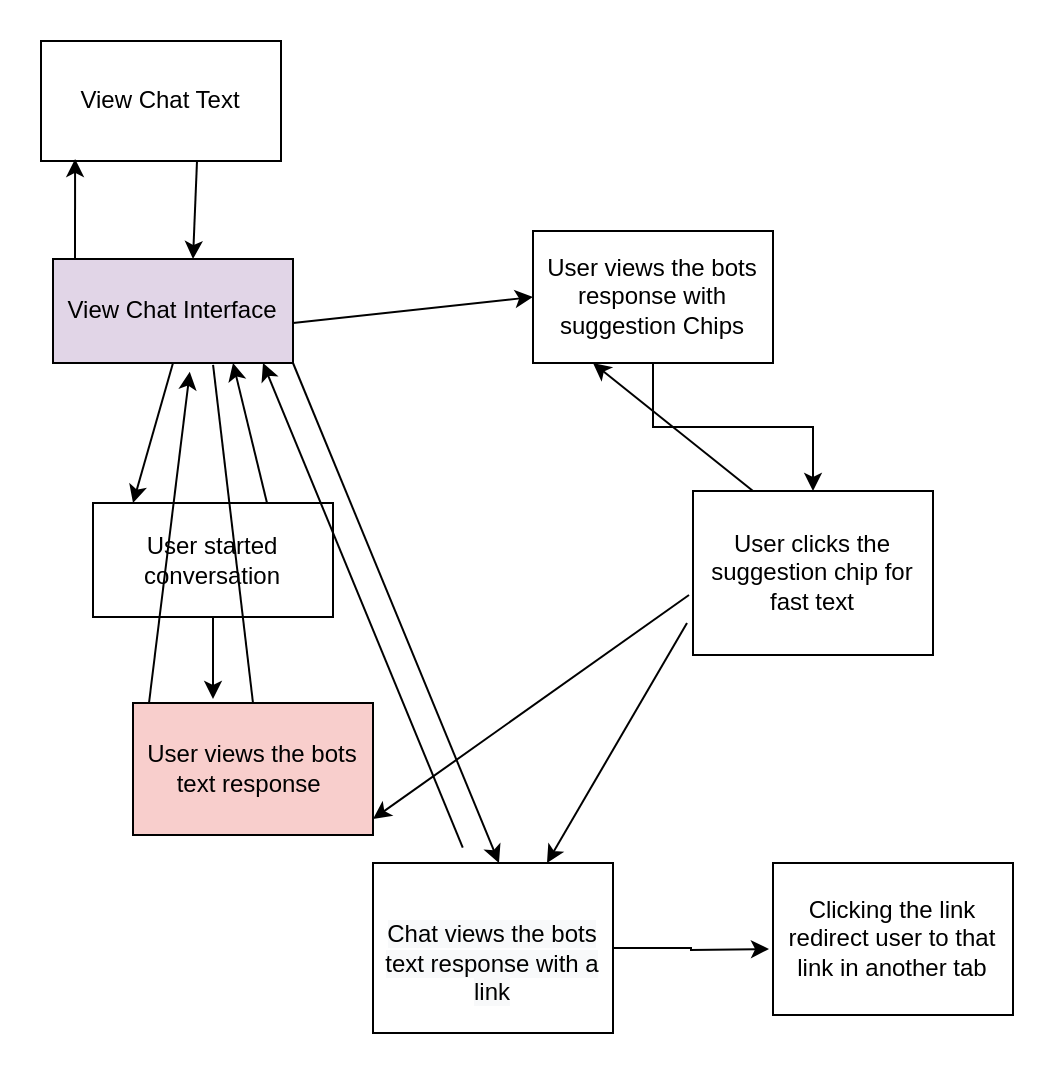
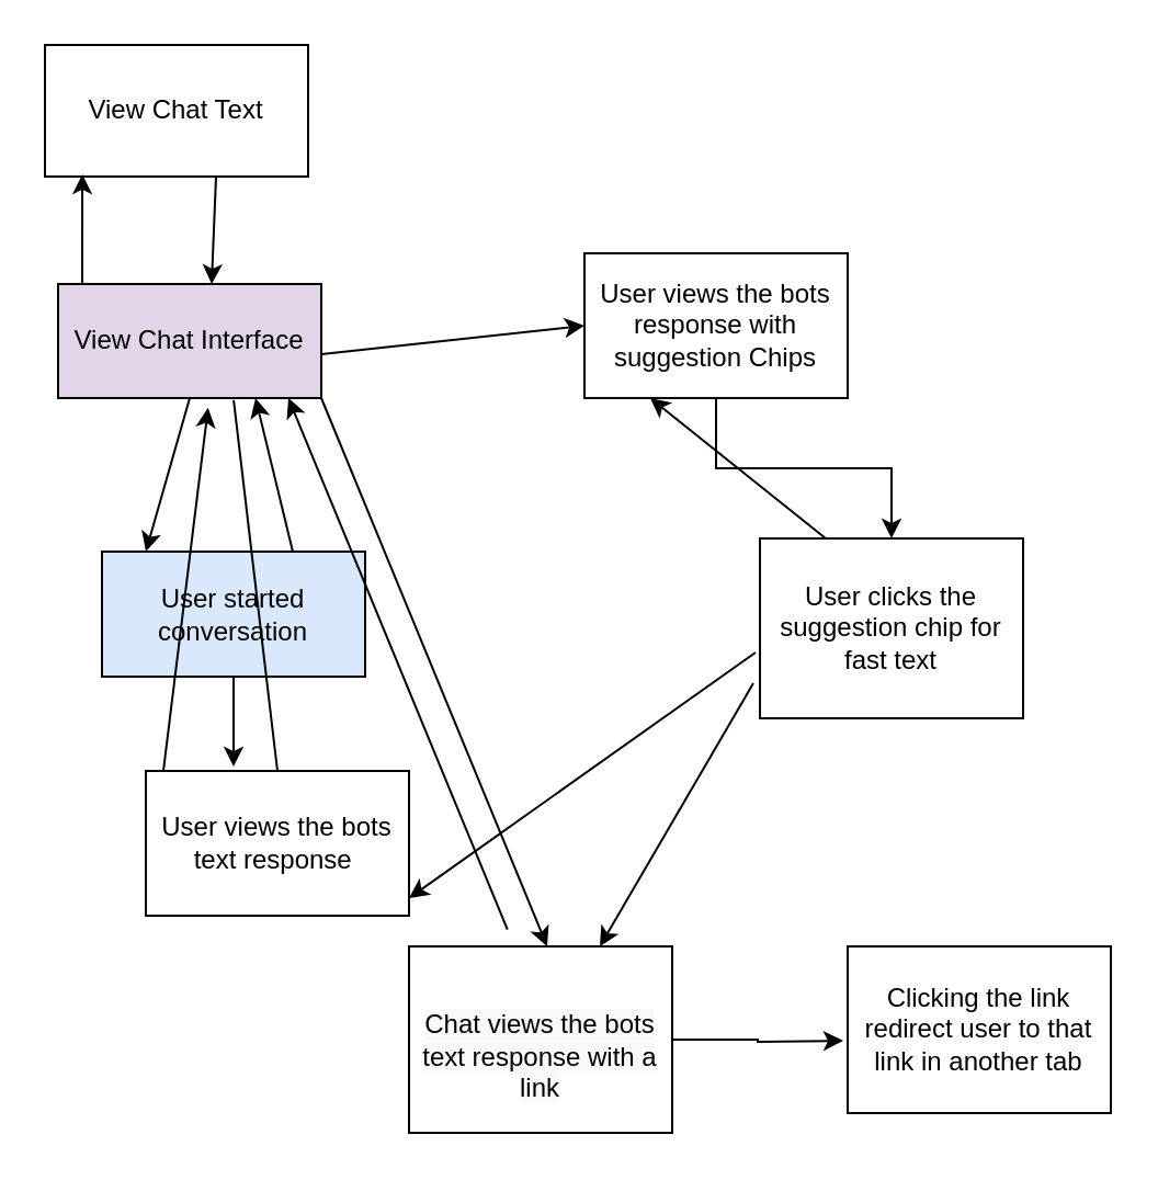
  <mxCell id="0" />
  <mxCell id="1" parent="0" />
  <mxCell id="2" value="View Chat Interface" style="rounded=0;whiteSpace=wrap;html=1;fillColor=#e1d5e7;" parent="1" vertex="1"><mxGeometry x="26" y="129" width="120" height="52" as="geometry" /></mxCell>
  <mxCell id="3" style="edgeStyle=orthogonalEdgeStyle;rounded=0;orthogonalLoop=1;jettySize=auto;html=1;entryX=0.5;entryY=0;entryDx=0;entryDy=0;" parent="1" source="4" target="12" edge="1"><mxGeometry relative="1" as="geometry" /></mxCell>
  <mxCell id="4" value="User views the bots response with suggestion Chips" style="rounded=0;whiteSpace=wrap;html=1;" parent="1" vertex="1"><mxGeometry x="266" y="115" width="120" height="66" as="geometry" /></mxCell>
  <mxCell id="5" style="edgeStyle=orthogonalEdgeStyle;rounded=0;orthogonalLoop=1;jettySize=auto;html=1;" parent="1" source="6" edge="1"><mxGeometry relative="1" as="geometry"><mxPoint x="384" y="474" as="targetPoint" /></mxGeometry></mxCell>
  <mxCell id="6" value="&lt;br&gt;&lt;span style=&quot;color: rgb(0 , 0 , 0) ; font-family: &amp;#34;helvetica&amp;#34; ; font-size: 12px ; font-style: normal ; font-weight: 400 ; letter-spacing: normal ; text-align: center ; text-indent: 0px ; text-transform: none ; word-spacing: 0px ; background-color: rgb(248 , 249 , 250) ; display: inline ; float: none&quot;&gt;Chat views the bots text response with a link&lt;/span&gt;" style="rounded=0;whiteSpace=wrap;html=1;" parent="1" vertex="1"><mxGeometry x="186" y="431" width="120" height="85" as="geometry" /></mxCell>
- <mxCell id="7" value="User views the bots text response&amp;nbsp;" style="rounded=0;whiteSpace=wrap;html=1;fillColor=#f8cecc;" parent="1" vertex="1"><mxGeometry x="66" y="351" width="120" height="66" as="geometry" /></mxCell>
+ <mxCell id="7" value="User views the bots text response&amp;nbsp;" style="rounded=0;whiteSpace=wrap;html=1;" parent="1" vertex="1"><mxGeometry x="66" y="351" width="120" height="66" as="geometry" /></mxCell>
  <mxCell id="8" style="edgeStyle=orthogonalEdgeStyle;rounded=0;orthogonalLoop=1;jettySize=auto;html=1;" parent="1" source="9" edge="1"><mxGeometry relative="1" as="geometry"><mxPoint x="106" y="349" as="targetPoint" /><Array as="points"><mxPoint x="106" y="343" /><mxPoint x="106" y="343" /></Array></mxGeometry></mxCell>
- <mxCell id="9" value="User started conversation" style="rounded=0;whiteSpace=wrap;html=1;" parent="1" vertex="1"><mxGeometry x="46" y="251" width="120" height="57" as="geometry" /></mxCell>
+ <mxCell id="9" value="User started conversation" style="rounded=0;whiteSpace=wrap;html=1;fillColor=#dae8fc;" parent="1" vertex="1"><mxGeometry x="46" y="251" width="120" height="57" as="geometry" /></mxCell>
  <mxCell id="10" style="edgeStyle=orthogonalEdgeStyle;rounded=0;orthogonalLoop=1;jettySize=auto;html=1;exitX=0.5;exitY=1;exitDx=0;exitDy=0;" parent="1" source="2" target="2" edge="1"><mxGeometry relative="1" as="geometry" /></mxCell>
  <mxCell id="11" value="Clicking the link redirect user to that link in another tab" style="rounded=0;whiteSpace=wrap;html=1;" parent="1" vertex="1"><mxGeometry x="386" y="431" width="120" height="76" as="geometry" /></mxCell>
  <mxCell id="12" value="User clicks the suggestion chip for fast text" style="rounded=0;whiteSpace=wrap;html=1;" parent="1" vertex="1"><mxGeometry x="346" y="245" width="120" height="82" as="geometry" /></mxCell>
  <mxCell id="13" value="" style="endArrow=classic;html=1;exitX=0.5;exitY=1;exitDx=0;exitDy=0;" parent="1" source="2" edge="1"><mxGeometry width="50" height="50" relative="1" as="geometry"><mxPoint x="116" y="201" as="sourcePoint" /><mxPoint x="66" y="251" as="targetPoint" /></mxGeometry></mxCell>
  <mxCell id="14" value="" style="endArrow=none;html=1;exitX=0.667;exitY=1.019;exitDx=0;exitDy=0;exitPerimeter=0;entryX=0.5;entryY=0;entryDx=0;entryDy=0;" parent="1" source="2" target="7" edge="1"><mxGeometry width="50" height="50" relative="1" as="geometry"><mxPoint x="106" y="196" as="sourcePoint" /><mxPoint x="166" y="351" as="targetPoint" /></mxGeometry></mxCell>
  <mxCell id="15" value="" style="endArrow=classic;html=1;exitX=0.374;exitY=-0.091;exitDx=0;exitDy=0;exitPerimeter=0;" parent="1" source="6" edge="1"><mxGeometry width="50" height="50" relative="1" as="geometry"><mxPoint x="226" y="421" as="sourcePoint" /><mxPoint x="131" y="181" as="targetPoint" /></mxGeometry></mxCell>
  <mxCell id="16" value="" style="endArrow=classic;html=1;entryX=0;entryY=0.5;entryDx=0;entryDy=0;" parent="1" target="4" edge="1"><mxGeometry width="50" height="50" relative="1" as="geometry"><mxPoint x="146" y="161" as="sourcePoint" /><mxPoint x="196" y="111" as="targetPoint" /></mxGeometry></mxCell>
  <mxCell id="17" value="" style="endArrow=classic;html=1;entryX=0.57;entryY=1.084;entryDx=0;entryDy=0;entryPerimeter=0;" parent="1" target="2" edge="1"><mxGeometry width="50" height="50" relative="1" as="geometry"><mxPoint x="74" y="351" as="sourcePoint" /><mxPoint x="124" y="301" as="targetPoint" /></mxGeometry></mxCell>
  <mxCell id="18" value="" style="endArrow=classic;html=1;entryX=0.75;entryY=1;entryDx=0;entryDy=0;" parent="1" target="2" edge="1"><mxGeometry width="50" height="50" relative="1" as="geometry"><mxPoint x="133" y="251" as="sourcePoint" /><mxPoint x="183" y="201" as="targetPoint" /></mxGeometry></mxCell>
  <mxCell id="19" value="" style="endArrow=classic;html=1;" parent="1" edge="1"><mxGeometry width="50" height="50" relative="1" as="geometry"><mxPoint x="343" y="311" as="sourcePoint" /><mxPoint x="273" y="431" as="targetPoint" /></mxGeometry></mxCell>
  <mxCell id="20" value="" style="endArrow=classic;html=1;" parent="1" edge="1"><mxGeometry width="50" height="50" relative="1" as="geometry"><mxPoint x="344" y="297" as="sourcePoint" /><mxPoint x="186" y="409" as="targetPoint" /></mxGeometry></mxCell>
  <mxCell id="21" value="" style="endArrow=classic;html=1;entryX=0.25;entryY=1;entryDx=0;entryDy=0;exitX=0.25;exitY=0;exitDx=0;exitDy=0;" parent="1" source="12" target="4" edge="1"><mxGeometry width="50" height="50" relative="1" as="geometry"><mxPoint x="353" y="245" as="sourcePoint" /><mxPoint x="403" y="195" as="targetPoint" /></mxGeometry></mxCell>
  <mxCell id="22" value="Text" style="text;html=1;align=center;verticalAlign=middle;resizable=0;points=[];autosize=1;" parent="1" vertex="1"><mxGeometry x="77" y="64" width="40" height="20" as="geometry" /></mxCell>
  <mxCell id="23" value="View Chat Text" style="rounded=0;whiteSpace=wrap;html=1;" parent="1" vertex="1"><mxGeometry x="20" y="20" width="120" height="60" as="geometry" /></mxCell>
  <mxCell id="24" value="" style="endArrow=classic;html=1;entryX=0.142;entryY=0.983;entryDx=0;entryDy=0;entryPerimeter=0;" parent="1" target="23" edge="1"><mxGeometry width="50" height="50" relative="1" as="geometry"><mxPoint x="37" y="129" as="sourcePoint" /><mxPoint x="87" y="79" as="targetPoint" /></mxGeometry></mxCell>
  <mxCell id="25" value="" style="endArrow=classic;html=1;entryX=0.65;entryY=1.001;entryDx=0;entryDy=0;entryPerimeter=0;exitX=0.65;exitY=1.001;exitDx=0;exitDy=0;exitPerimeter=0;" parent="1" source="23" edge="1"><mxGeometry width="50" height="50" relative="1" as="geometry"><mxPoint x="146" y="79" as="sourcePoint" /><mxPoint x="96" y="129" as="targetPoint" /></mxGeometry></mxCell>
  <mxCell id="26" value="" style="endArrow=classic;html=1;entryX=1;entryY=1;entryDx=0;entryDy=0;exitX=1;exitY=1;exitDx=0;exitDy=0;" edge="1" parent="1" source="2"><mxGeometry width="50" height="50" relative="1" as="geometry"><mxPoint x="299" y="381" as="sourcePoint" /><mxPoint x="249" y="431" as="targetPoint" /></mxGeometry></mxCell>
